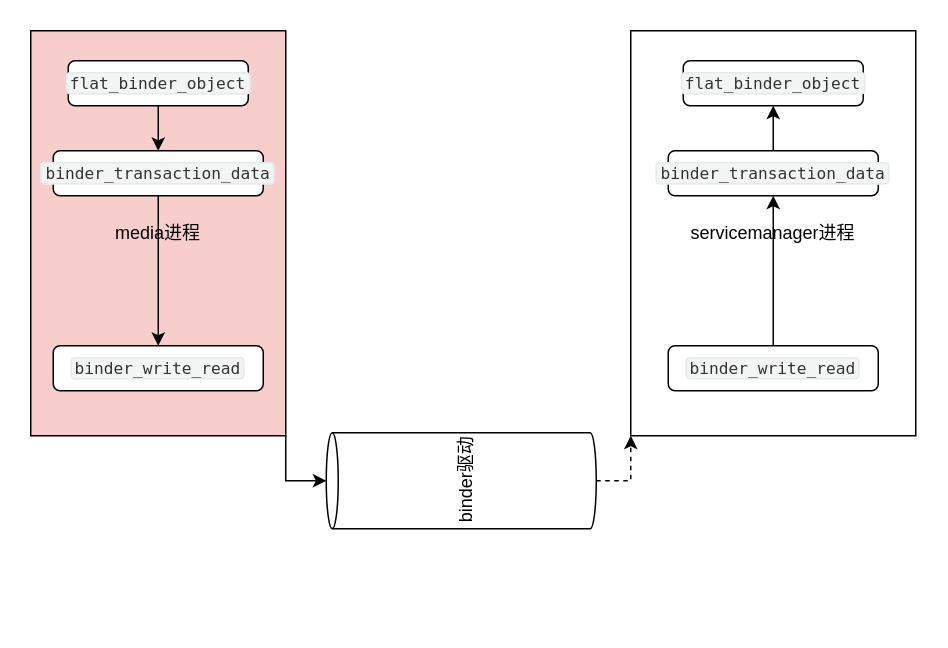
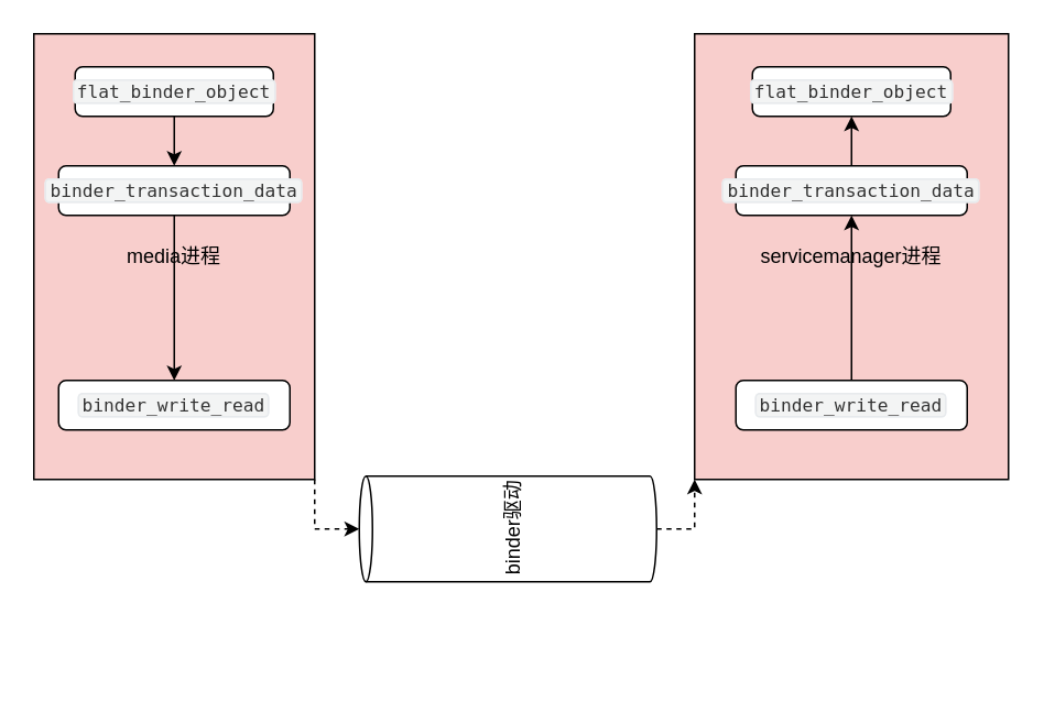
  <mxCell id="0" />
  <mxCell id="1" parent="0" />
- <mxCell id="2" style="edgeStyle=orthogonalEdgeStyle;rounded=0;orthogonalLoop=1;jettySize=auto;html=1;exitX=1;exitY=1;exitDx=0;exitDy=0;" edge="1" parent="1" source="3" target="16"><mxGeometry relative="1" as="geometry" /></mxCell>
+ <mxCell id="2" style="edgeStyle=orthogonalEdgeStyle;rounded=0;orthogonalLoop=1;jettySize=auto;html=1;exitX=1;exitY=1;exitDx=0;exitDy=0;dashed=1;" edge="1" parent="1" source="3" target="16"><mxGeometry relative="1" as="geometry" /></mxCell>
  <mxCell id="3" value="media进程" style="rounded=0;whiteSpace=wrap;html=1;fillColor=#f8cecc;" vertex="1" parent="1"><mxGeometry x="20" y="20" width="170" height="270" as="geometry" /></mxCell>
  <mxCell id="4" value="" style="edgeStyle=orthogonalEdgeStyle;rounded=0;orthogonalLoop=1;jettySize=auto;html=1;" edge="1" parent="1" source="5" target="8"><mxGeometry relative="1" as="geometry" /></mxCell>
  <mxCell id="5" value="&lt;code style=&quot;box-sizing: border-box ; text-align: left ; border: 1px solid rgb(231 , 234 , 237) ; background-color: rgb(243 , 244 , 244) ; border-radius: 3px ; padding: 0px 2px ; font-size: 0.9em ; color: rgb(51 , 51 , 51)&quot;&gt;flat_binder_object&lt;/code&gt;" style="rounded=1;whiteSpace=wrap;html=1;" vertex="1" parent="1"><mxGeometry x="45" y="40" width="120" height="30" as="geometry" /></mxCell>
- <mxCell id="6" value="servicemanager进程" style="rounded=0;whiteSpace=wrap;html=1;" vertex="1" parent="1"><mxGeometry x="420" y="20" width="190" height="270" as="geometry" /></mxCell>
+ <mxCell id="6" value="servicemanager进程" style="rounded=0;whiteSpace=wrap;html=1;fillColor=#f8cecc;" vertex="1" parent="1"><mxGeometry x="420" y="20" width="190" height="270" as="geometry" /></mxCell>
  <mxCell id="7" value="" style="edgeStyle=orthogonalEdgeStyle;rounded=0;orthogonalLoop=1;jettySize=auto;html=1;" edge="1" parent="1" source="8" target="9"><mxGeometry relative="1" as="geometry" /></mxCell>
  <mxCell id="8" value="&lt;code style=&quot;box-sizing: border-box ; text-align: left ; border: 1px solid rgb(231 , 234 , 237) ; background-color: rgb(243 , 244 , 244) ; border-radius: 3px ; padding: 0px 2px ; font-size: 0.9em ; color: rgb(51 , 51 , 51)&quot;&gt;binder_transaction_data&lt;/code&gt;" style="rounded=1;whiteSpace=wrap;html=1;" vertex="1" parent="1"><mxGeometry x="35" y="100" width="140" height="30" as="geometry" /></mxCell>
  <mxCell id="9" value="&lt;code style=&quot;box-sizing: border-box ; text-align: left ; border: 1px solid rgb(231 , 234 , 237) ; background-color: rgb(243 , 244 , 244) ; border-radius: 3px ; padding: 0px 2px ; font-size: 0.9em ; color: rgb(51 , 51 , 51)&quot;&gt;binder_write_read&lt;/code&gt;" style="rounded=1;whiteSpace=wrap;html=1;" vertex="1" parent="1"><mxGeometry x="35" y="230" width="140" height="30" as="geometry" /></mxCell>
  <mxCell id="10" value="" style="edgeStyle=orthogonalEdgeStyle;rounded=0;orthogonalLoop=1;jettySize=auto;html=1;" edge="1" parent="1" source="11" target="13"><mxGeometry relative="1" as="geometry" /></mxCell>
  <mxCell id="11" value="&lt;code style=&quot;box-sizing: border-box ; text-align: left ; border: 1px solid rgb(231 , 234 , 237) ; background-color: rgb(243 , 244 , 244) ; border-radius: 3px ; padding: 0px 2px ; font-size: 0.9em ; color: rgb(51 , 51 , 51)&quot;&gt;binder_write_read&lt;/code&gt;" style="rounded=1;whiteSpace=wrap;html=1;" vertex="1" parent="1"><mxGeometry x="445" y="230" width="140" height="30" as="geometry" /></mxCell>
  <mxCell id="12" value="" style="edgeStyle=orthogonalEdgeStyle;rounded=0;orthogonalLoop=1;jettySize=auto;html=1;" edge="1" parent="1" source="13" target="14"><mxGeometry relative="1" as="geometry" /></mxCell>
  <mxCell id="13" value="&lt;code style=&quot;box-sizing: border-box ; text-align: left ; border: 1px solid rgb(231 , 234 , 237) ; background-color: rgb(243 , 244 , 244) ; border-radius: 3px ; padding: 0px 2px ; font-size: 0.9em ; color: rgb(51 , 51 , 51)&quot;&gt;binder_transaction_data&lt;/code&gt;" style="rounded=1;whiteSpace=wrap;html=1;" vertex="1" parent="1"><mxGeometry x="445" y="100" width="140" height="30" as="geometry" /></mxCell>
  <mxCell id="14" value="&lt;code style=&quot;box-sizing: border-box ; text-align: left ; border: 1px solid rgb(231 , 234 , 237) ; background-color: rgb(243 , 244 , 244) ; border-radius: 3px ; padding: 0px 2px ; font-size: 0.9em ; color: rgb(51 , 51 , 51)&quot;&gt;flat_binder_object&lt;/code&gt;" style="rounded=1;whiteSpace=wrap;html=1;" vertex="1" parent="1"><mxGeometry x="455" y="40" width="120" height="30" as="geometry" /></mxCell>
  <mxCell id="15" style="edgeStyle=orthogonalEdgeStyle;rounded=0;orthogonalLoop=1;jettySize=auto;html=1;entryX=0;entryY=1;entryDx=0;entryDy=0;dashed=1;" edge="1" parent="1" source="16" target="6"><mxGeometry relative="1" as="geometry" /></mxCell>
  <mxCell id="16" value="binder驱动" style="shape=cylinder3;whiteSpace=wrap;html=1;boundedLbl=1;backgroundOutline=1;size=4;rotation=-90;" vertex="1" parent="1"><mxGeometry x="275" y="230" width="64" height="180" as="geometry" /></mxCell>
